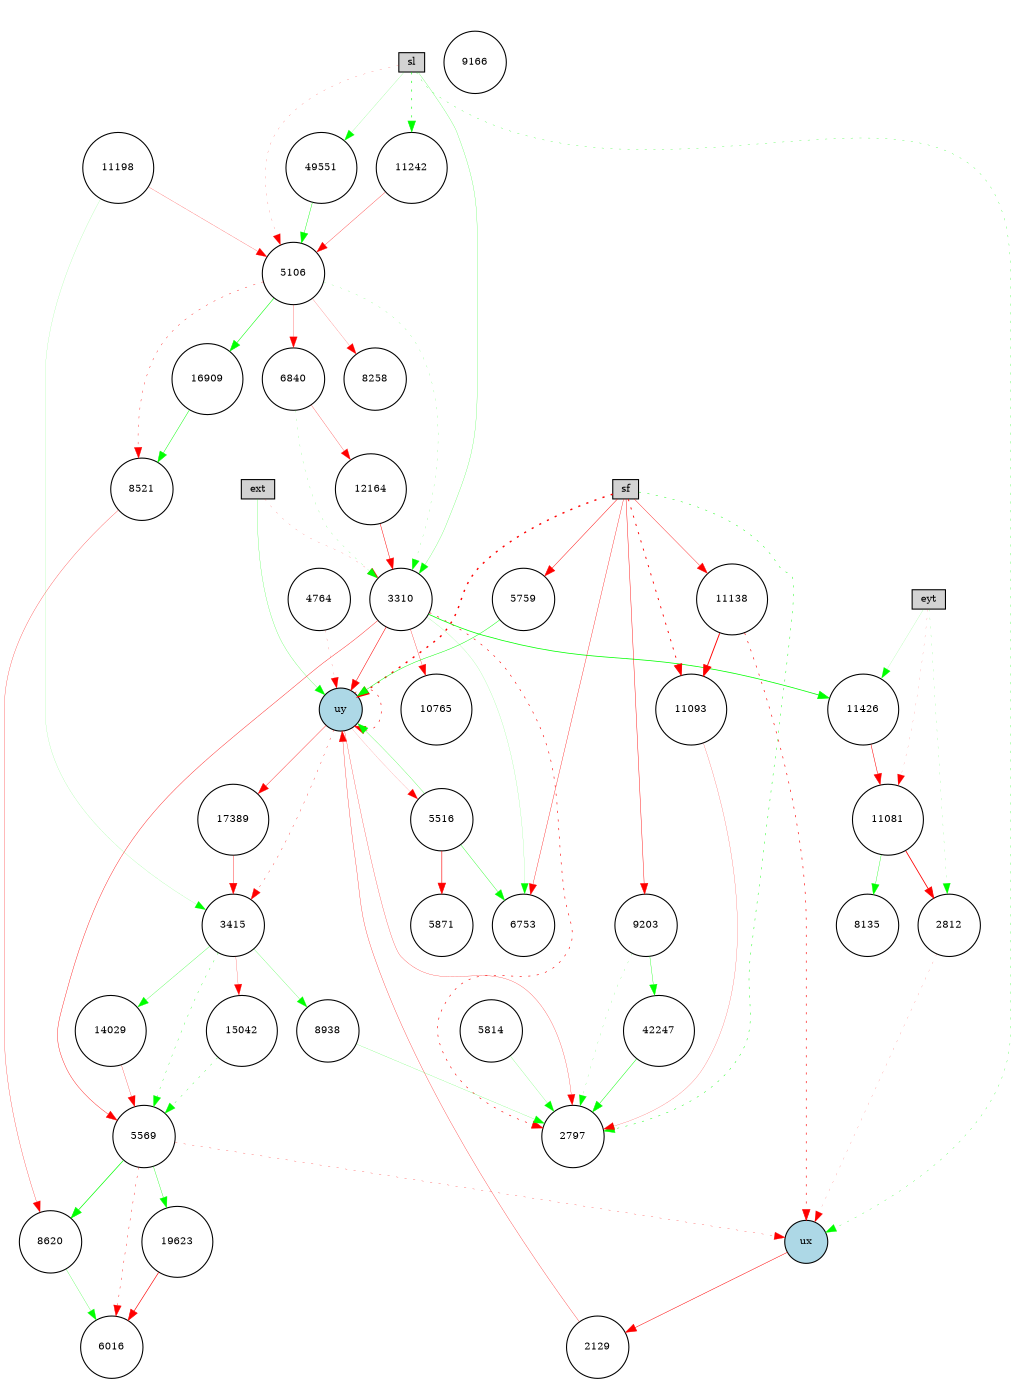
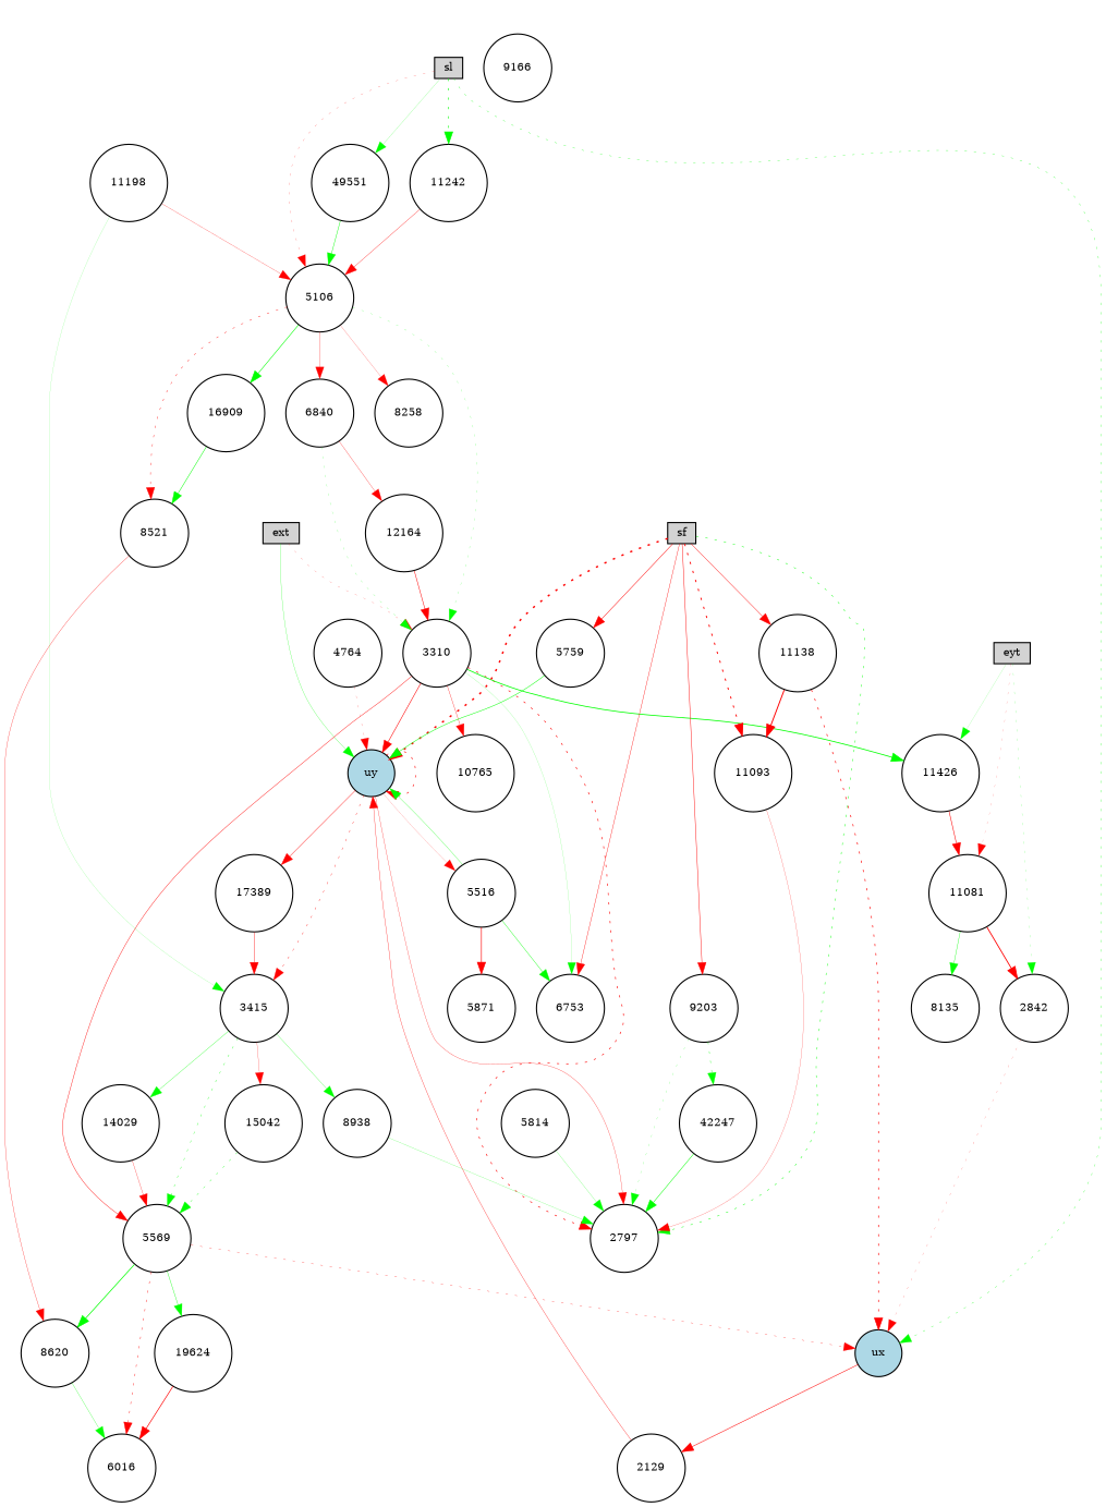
  digraph {
    fontname="DejaVu Serif"
    node [fillcolor=white fontname="DejaVu Serif" fontsize=9 shape=circle style=filled]
    edge [color=red fontname="DejaVu Serif" style=solid]
    ext [fillcolor=lightgray height=0.2 shape=box width=0.2]
    uy [fillcolor=lightblue height=0.2 width=0.2]
    3310 [height=0.2 width=0.2]
    2797 [height=0.2 width=0.2]
    5516 [height=0.2 width=0.2]
    3415 [height=0.2 width=0.2]
    17389 [height=0.2 width=0.2]
    11426 [height=0.2 width=0.2]
    6753 [height=0.2 width=0.2]
    10765 [height=0.2 width=0.2]
    5569 [height=0.2 width=0.2]
    eyt [fillcolor=lightgray height=0.2 shape=box width=0.2]
    11081 [height=0.2 width=0.2]
-   2812 [height=0.2 width=0.2]
+   2812 [height=0.2 width=0.2 label=2842]
    8135 [height=0.2 width=0.2]
    ux [fillcolor=lightblue height=0.2 width=0.2]
    sf [fillcolor=lightgray height=0.2 shape=box width=0.2]
    11138 [height=0.2 width=0.2]
    n19 [height=0.2 label=11093 width=0.2]
    9203 [height=0.2 width=0.2]
    n21 [height=0.2 label=5759 width=0.2]
    2129 [height=0.2 width=0.2]
    42247 [height=0.2 width=0.2]
    sl [fillcolor=lightgray height=0.2 shape=box width=0.2]
    49551 [height=0.2 width=0.2]
    11242 [height=0.2 width=0.2]
    5106 [height=0.2 width=0.2]
    16909 [height=0.2 width=0.2]
    8521 [height=0.2 width=0.2]
    6840 [height=0.2 width=0.2]
    8258 [height=0.2 width=0.2]
    5871 [height=0.2 width=0.2]
    15042 [height=0.2 width=0.2]
    14029 [height=0.2 width=0.2]
    8938 [height=0.2 width=0.2]
    6016 [height=0.2 width=0.2]
    12164 [height=0.2 width=0.2]
    8620 [height=0.2 width=0.2]
    4764 [height=0.2 width=0.2]
-   19624 [height=0.2 width=0.2 label=19623]
+   19624 [height=0.2 width=0.2]
    5814 [height=0.2 width=0.2]
    11198 [height=0.2 width=0.2]
    9166 [height=0.2 width=0.2]
    ext -> uy [color=green penwidth=0.20939136286315033]
    ext -> 3310 [penwidth=0.14015754302629332 style=dotted]
    uy -> uy [penwidth=0.5499347513714341 style=dotted]
    uy -> 2797 [penwidth=0.23352329542313877]
    uy -> 5516 [penwidth=0.10945847791532251]
    uy -> 3415 [penwidth=0.2993119292822818 style=dotted]
    uy -> 17389 [penwidth=0.33942981530415084]
    3310 -> uy [penwidth=0.48721304460318327]
    3310 -> 2797 [penwidth=0.5625898513377185 style=dotted]
    3310 -> 11426 [color=green penwidth=0.7054768664355389]
    3310 -> 6753 [color=green penwidth=0.11543152150032633]
    3310 -> 10765 [penwidth=0.2757043327093554]
    3310 -> 5569 [penwidth=0.3611084965572935]
    5516 -> uy [color=green penwidth=0.23093926866036013]
    5516 -> 6753 [color=green penwidth=0.33271110222922295]
    5516 -> 5871 [penwidth=0.5567888895429403]
    3415 -> 5569 [color=green penwidth=0.2967859750398059 style=dotted]
    3415 -> 15042 [penwidth=0.20040656157232822]
    3415 -> 14029 [color=green penwidth=0.2564409344223739]
    3415 -> 8938 [color=green penwidth=0.20788856174999237]
    17389 -> 3415 [penwidth=0.34614506023831815]
    11426 -> 11081 [penwidth=0.48623875574002484]
    5569 -> ux [penwidth=0.24448848788855923 style=dotted]
    5569 -> 6016 [penwidth=0.3635200526443245 style=dotted]
    5569 -> 8620 [color=green penwidth=0.6480099597842315]
    5569 -> 19624 [color=green penwidth=0.3216588320785131]
    eyt -> 11426 [color=green penwidth=0.10095857965780627]
    eyt -> 11081 [penwidth=0.11726626230435473 style=dotted]
    eyt -> 2812 [color=green penwidth=0.13773063215245096 style=dotted]
    11081 -> 2812 [penwidth=0.7726432046094518]
    11081 -> 8135 [color=green penwidth=0.32053420750796674]
    2812 -> ux [penwidth=0.13204191310482966 style=dotted]
    ux -> 2129 [penwidth=0.46473676162812216]
    sf -> uy [penwidth=1.3285287329204258 style=dotted]
    sf -> 2797 [color=green penwidth=0.4073858317224984 style=dotted]
    sf -> 6753 [penwidth=0.33174381594822167]
    sf -> 11138 [penwidth=0.3484770770426562]
    sf -> n19 [penwidth=0.8462578561781499 style=dotted]
    sf -> 9203 [penwidth=0.3992075689379728]
    sf -> n21 [penwidth=0.42687501737111]
    11138 -> ux [penwidth=0.5883035091297377 style=dotted]
    11138 -> n19 [penwidth=0.8675770203003772]
    n19 -> 2797 [penwidth=0.17410840105472947]
    9203 -> 2797 [color=green penwidth=0.1490453350608725 style=dotted]
-   9203 -> 42247 [color=green penwidth=0.32271293332348105]
+   9203 -> 42247 [color=green penwidth=0.32271293332348105 style=dotted]
    n21 -> uy [color=green penwidth=0.4331995287619351]
    2129 -> uy [penwidth=0.27530949339030697]
    42247 -> 2797 [color=green penwidth=0.43632363521617756]
-   sl -> 3310 [color=green penwidth=0.20212825845497895]
    sl -> ux [color=green penwidth=0.2543622104984443 style=dotted]
    sl -> 49551 [color=green penwidth=0.13037070275777532]
    sl -> 11242 [color=green penwidth=0.558482180313556 style=dotted]
    sl -> 5106 [penwidth=0.16272765692187247 style=dotted]
    49551 -> 5106 [color=green penwidth=0.384392552027467]
    11242 -> 5106 [penwidth=0.27969643214271944]
    5106 -> 3310 [color=green penwidth=0.15010357996137264 style=dotted]
    5106 -> 16909 [color=green penwidth=0.5056017387455906]
    5106 -> 8521 [penwidth=0.3438101480778808 style=dotted]
    5106 -> 6840 [penwidth=0.2352705840954907]
    5106 -> 8258 [penwidth=0.153078183132502]
    16909 -> 8521 [color=green penwidth=0.4320250360212363]
    8521 -> 8620 [penwidth=0.25075504237281976]
    6840 -> 3310 [color=green penwidth=0.1489989975747571 style=dotted]
    6840 -> 12164 [penwidth=0.2324470419311897]
    15042 -> 5569 [color=green penwidth=0.2849245737679438 style=dotted]
    14029 -> 5569 [penwidth=0.23716027575766674]
    8938 -> 2797 [color=green penwidth=0.15858376445868005]
    12164 -> 3310 [penwidth=0.44306949188534817]
    8620 -> 6016 [color=green penwidth=0.2277472433448042]
    4764 -> uy [penwidth=0.15383765983856298 style=dotted]
    19624 -> 6016 [penwidth=0.5924315868982178]
    5814 -> 2797 [color=green penwidth=0.16840571511846525]
    11198 -> 3415 [color=green penwidth=0.10505853788633919]
    11198 -> 5106 [penwidth=0.1935045247551207]
  }
